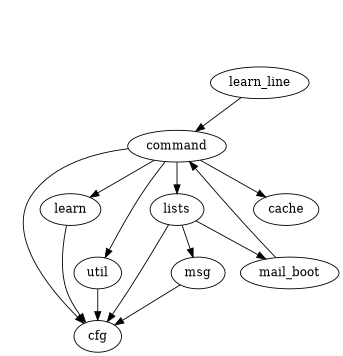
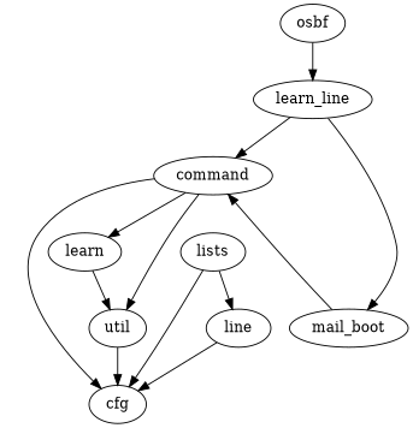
  digraph {
    n1 [label=learn_line]
+   osbf
    command
    n4 [label=mail_boot]
    learn
-   cache
    lists
    util
    cfg
-   msg
+   msg [label=line]
    n1 -> command
-   lists -> n4
+   n1 -> n4
+   osbf -> n1
    command -> learn
-   command -> cache
-   command -> lists
    command -> util
    command -> cfg
    n4 -> command
-   learn -> cfg
+   learn -> util
    lists -> cfg
    lists -> msg
    util -> cfg
    msg -> cfg
  }
